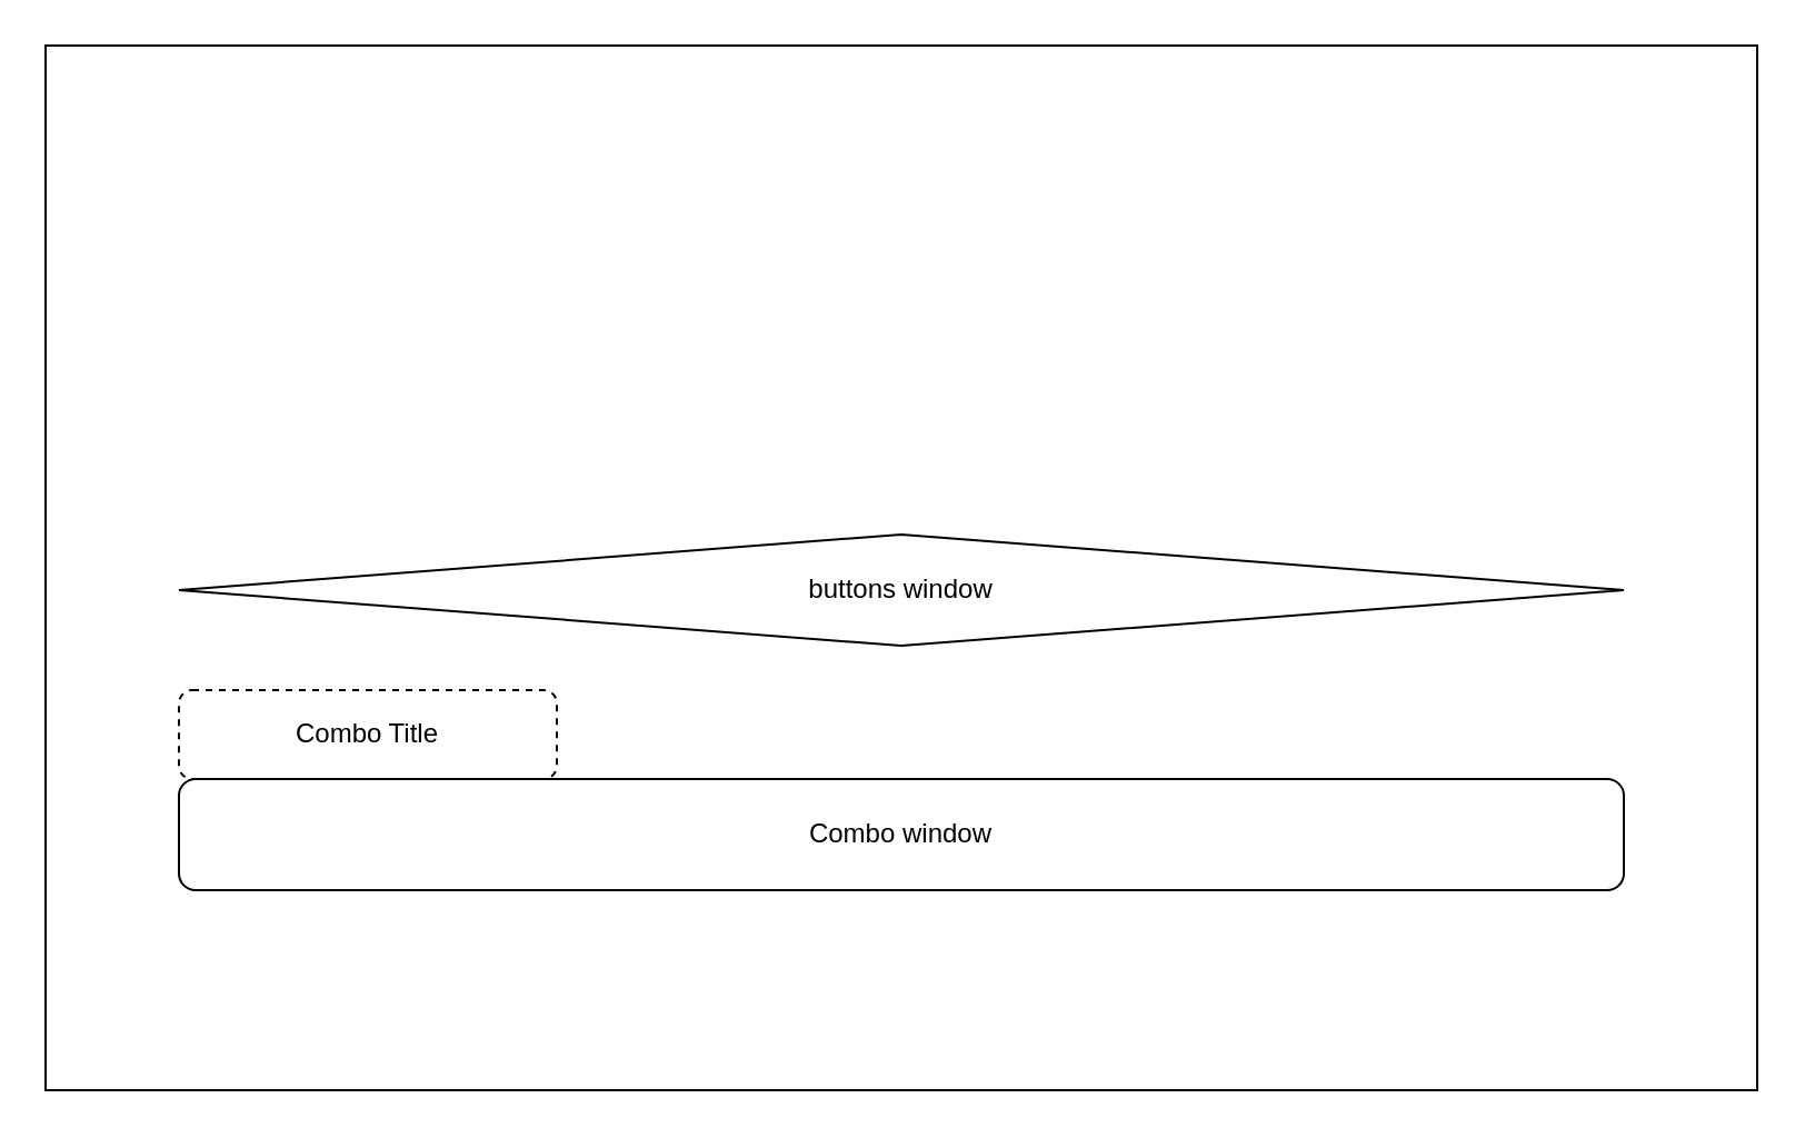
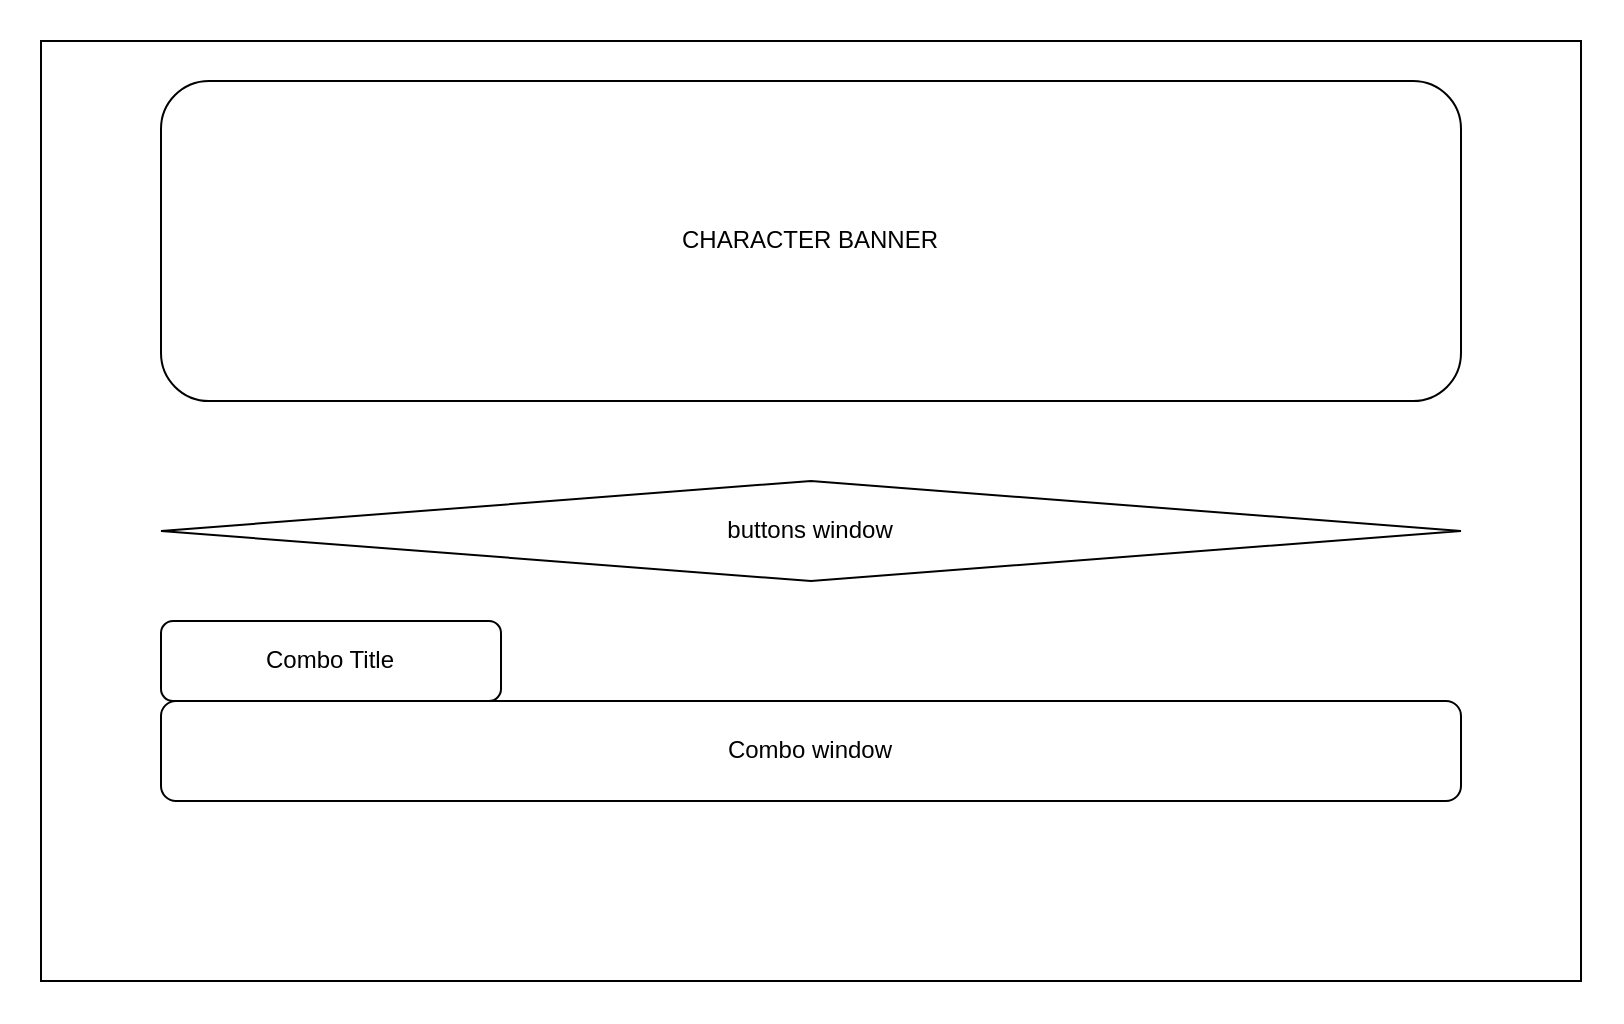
  <mxCell id="0" />
  <mxCell id="1" parent="0" />
  <mxCell id="2" value="" style="rounded=0;whiteSpace=wrap;html=1;" vertex="1" parent="1"><mxGeometry x="20" y="20" width="770" height="470" as="geometry" /></mxCell>
- <mxCell id="4" value="Combo Title" style="rounded=1;whiteSpace=wrap;html=1;dashed=1;" vertex="1" parent="1"><mxGeometry x="80" y="310" width="170" height="40" as="geometry" /></mxCell>
+ <mxCell id="3" value="CHARACTER BANNER" style="rounded=1;whiteSpace=wrap;html=1;" vertex="1" parent="1"><mxGeometry x="80" y="40" width="650" height="160" as="geometry" /></mxCell>
+ <mxCell id="4" value="Combo Title" style="rounded=1;whiteSpace=wrap;html=1;" vertex="1" parent="1"><mxGeometry x="80" y="310" width="170" height="40" as="geometry" /></mxCell>
  <mxCell id="5" value="buttons window" style="rhombus;whiteSpace=wrap;html=1;" vertex="1" parent="1"><mxGeometry x="80" y="240" width="650" height="50" as="geometry" /></mxCell>
  <mxCell id="6" value="Combo window" style="rounded=1;whiteSpace=wrap;html=1;" vertex="1" parent="1"><mxGeometry x="80" y="350" width="650" height="50" as="geometry" /></mxCell>
